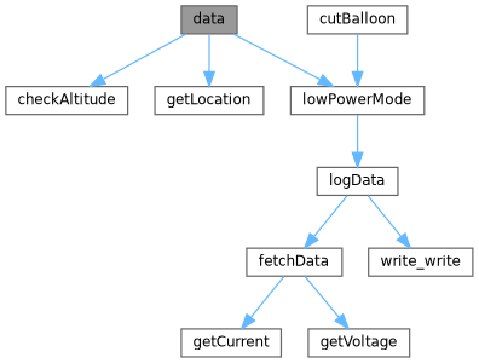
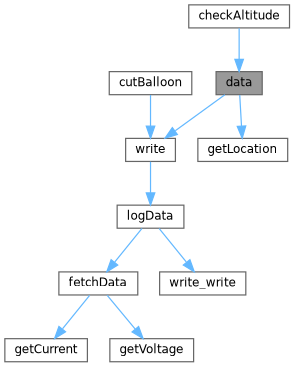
  digraph {
    rankdir=TB
    node [color=grey40 fillcolor=white fontname=Helvetica fontsize=10 shape=box style=filled]
    edge [color=steelblue1 fontname=Helvetica fontsize=10 labelfontname=Helvetica labelfontsize=10 style=solid]
    n1 [color=gray40 fillcolor=grey60 fontcolor=black height=0.2 label=data width=0.4]
    n2 [height=0.2 label=checkAltitude width=0.4]
    n3 [height=0.2 label=getLocation width=0.4]
-   n4 [height=0.2 label=lowPowerMode width=0.4]
+   n4 [height=0.2 label=write width=0.4]
    n5 [height=0.2 label=logData width=0.4]
    n6 [height=0.2 label=cutBalloon width=0.4]
    n7 [height=0.2 label=fetchData width=0.4]
    n8 [height=0.2 label=write_write width=0.4]
    n9 [height=0.2 label=getCurrent width=0.4]
    n10 [height=0.2 label=getVoltage width=0.4]
-   n1 -> n2
+   n2 -> n1
    n1 -> n3
    n1 -> n4
    n4 -> n5
    n5 -> n7
    n5 -> n8
    n6 -> n4
    n7 -> n9
    n7 -> n10
  }
